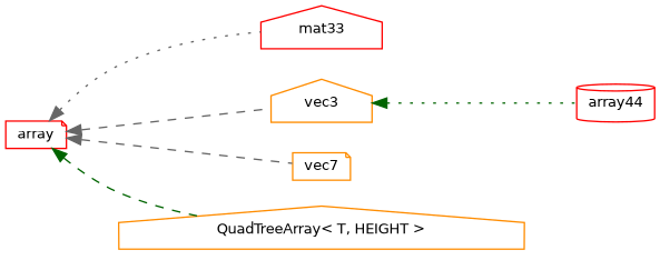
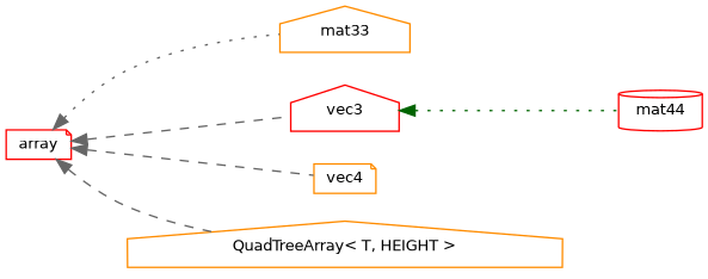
  digraph {
    rankdir=LR
    node [color=red fontname=Helvetica fontsize=10 shape=house]
    edge [color=gray40 dir=back fontname=Helvetica fontsize=10 labelfontname=Helvetica labelfontsize=10 style=dashed]
    n1 [height=0.2 label=array shape=note width=0.4]
-   n2 [height=0.2 label=mat33 width=0.4]
-   n3 [color=darkorange height=0.2 label=vec3 width=0.4]
-   n4 [color=darkorange height=0.2 label=vec7 shape=note width=0.4]
+   n2 [color=darkorange height=0.2 label=mat33 width=0.4]
+   n3 [height=0.2 label=vec3 width=0.4]
+   n4 [color=darkorange height=0.2 label=vec4 shape=note width=0.4]
    n5 [color=darkorange height=0.2 label="QuadTreeArray\< T, HEIGHT \>" width=0.4]
-   n6 [height=0.2 label=array44 shape=cylinder width=0.4]
+   n6 [height=0.2 label=mat44 shape=cylinder width=0.4]
    n1 -> n2 [style=dotted]
    n1 -> n3
    n1 -> n4
-   n1 -> n5 [color=darkgreen]
+   n1 -> n5
    n3 -> n6 [color=darkgreen style=dotted]
  }
